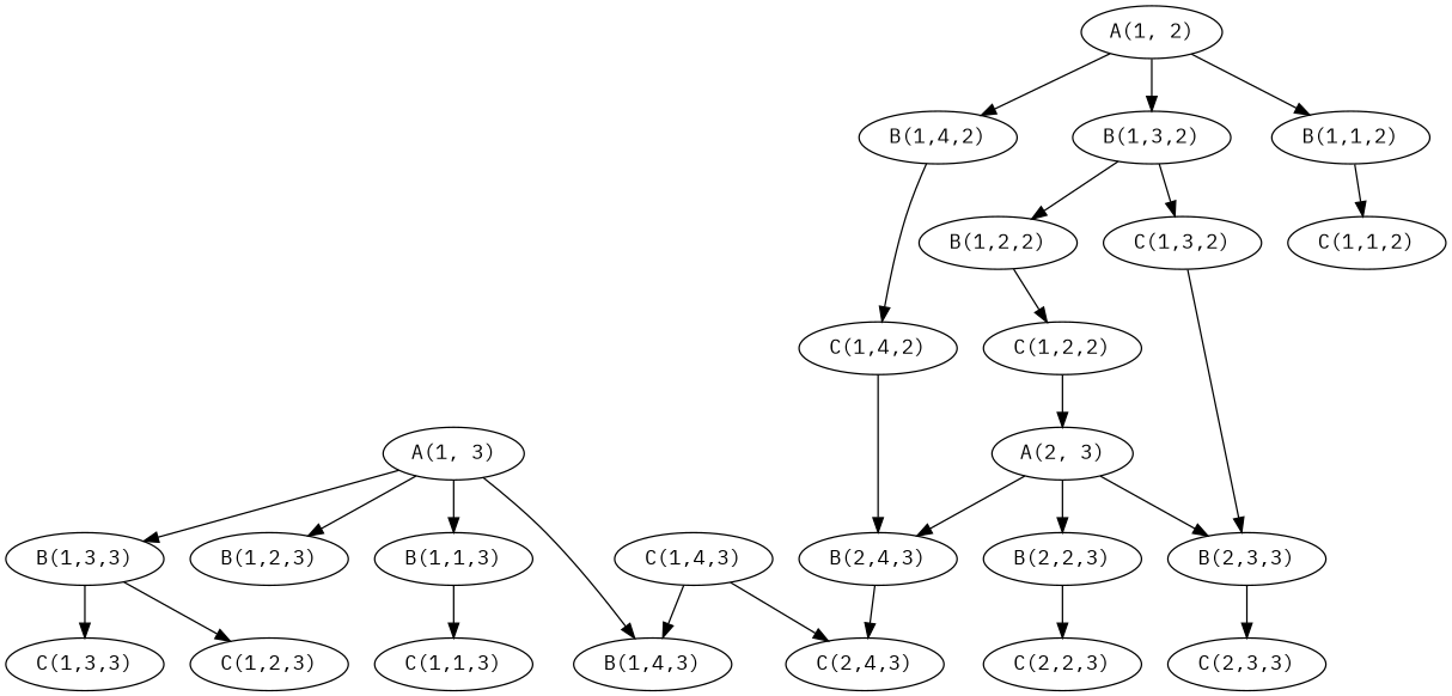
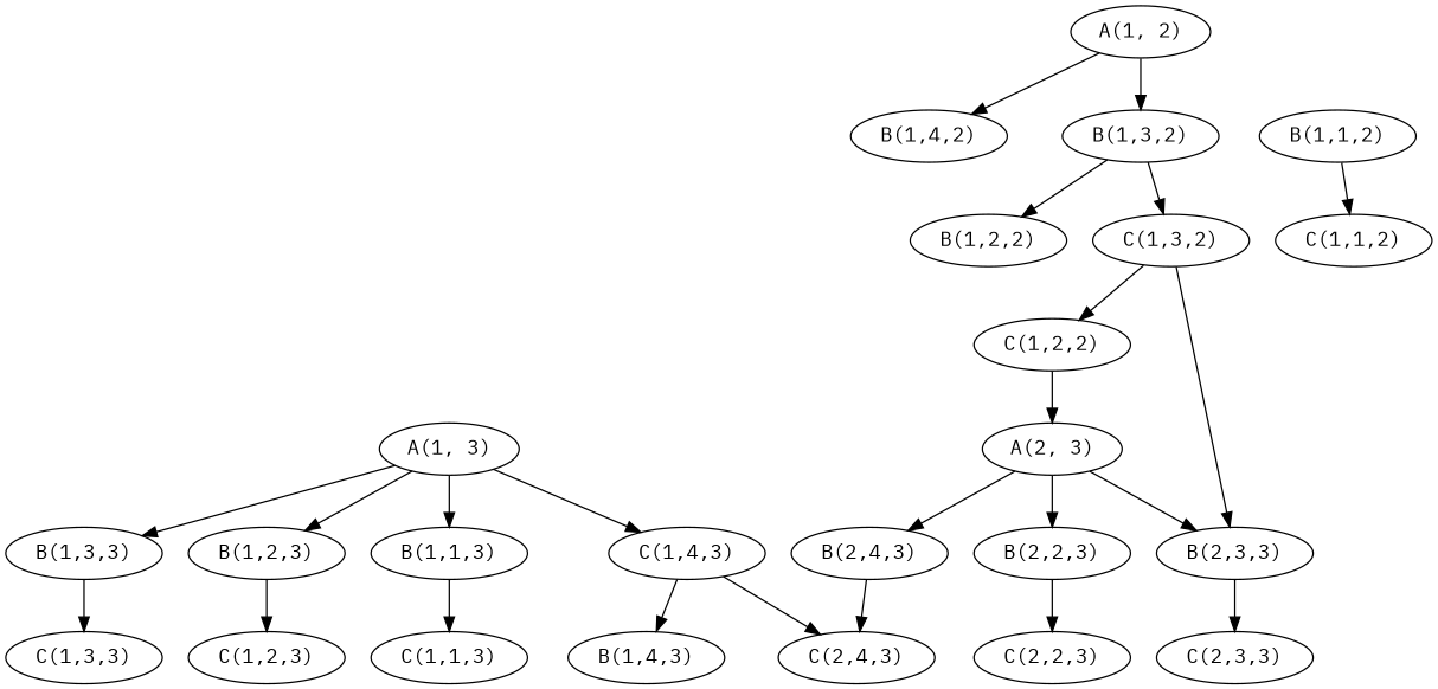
  digraph {
    fontname="IBM Plex Mono"
    node [fontname="IBM Plex Mono"]
    edge [fontname="IBM Plex Mono"]
    n1 [label="B(1,3,3)"]
    n2 [label="C(1,3,3)"]
    n3 [label="C(2,3,3)"]
    n4 [label="B(2,2,3)"]
    n5 [label="C(2,2,3)"]
    n6 [label="B(1,4,3)"]
    n7 [label="C(1,4,3)"]
    n8 [label="C(2,4,3)"]
    n9 [label="B(2,3,3)"]
    n10 [label="A(2, 3)"]
    n11 [label="B(2,4,3)"]
    n12 [label="B(1,1,2)"]
    n13 [label="C(1,1,2)"]
    n14 [label="B(1,2,2)"]
    n15 [label="C(1,2,2)"]
    n16 [label="B(1,3,2)"]
    n17 [label="C(1,3,2)"]
    n18 [label="A(1, 2)"]
    n19 [label="B(1,4,2)"]
-   n20 [label="C(1,4,2)"]
    n21 [label="A(1, 3)"]
    n22 [label="B(1,1,3)"]
    n23 [label="B(1,2,3)"]
    n24 [label="C(1,1,3)"]
    n25 [label="C(1,2,3)"]
    n1 -> n2
    n4 -> n5
    n7 -> n6
    n7 -> n8
    n9 -> n3
    n10 -> n4
    n10 -> n9
    n10 -> n11
    n11 -> n8
    n12 -> n13
-   n14 -> n15
+   n17 -> n15
    n15 -> n10
    n16 -> n14
    n16 -> n17
    n17 -> n9
-   n18 -> n12
    n18 -> n16
    n18 -> n19
-   n19 -> n20
-   n20 -> n11
    n21 -> n1
-   n21 -> n6
+   n21 -> n7
    n21 -> n22
    n21 -> n23
    n22 -> n24
-   n1 -> n25
+   n23 -> n25
  }
